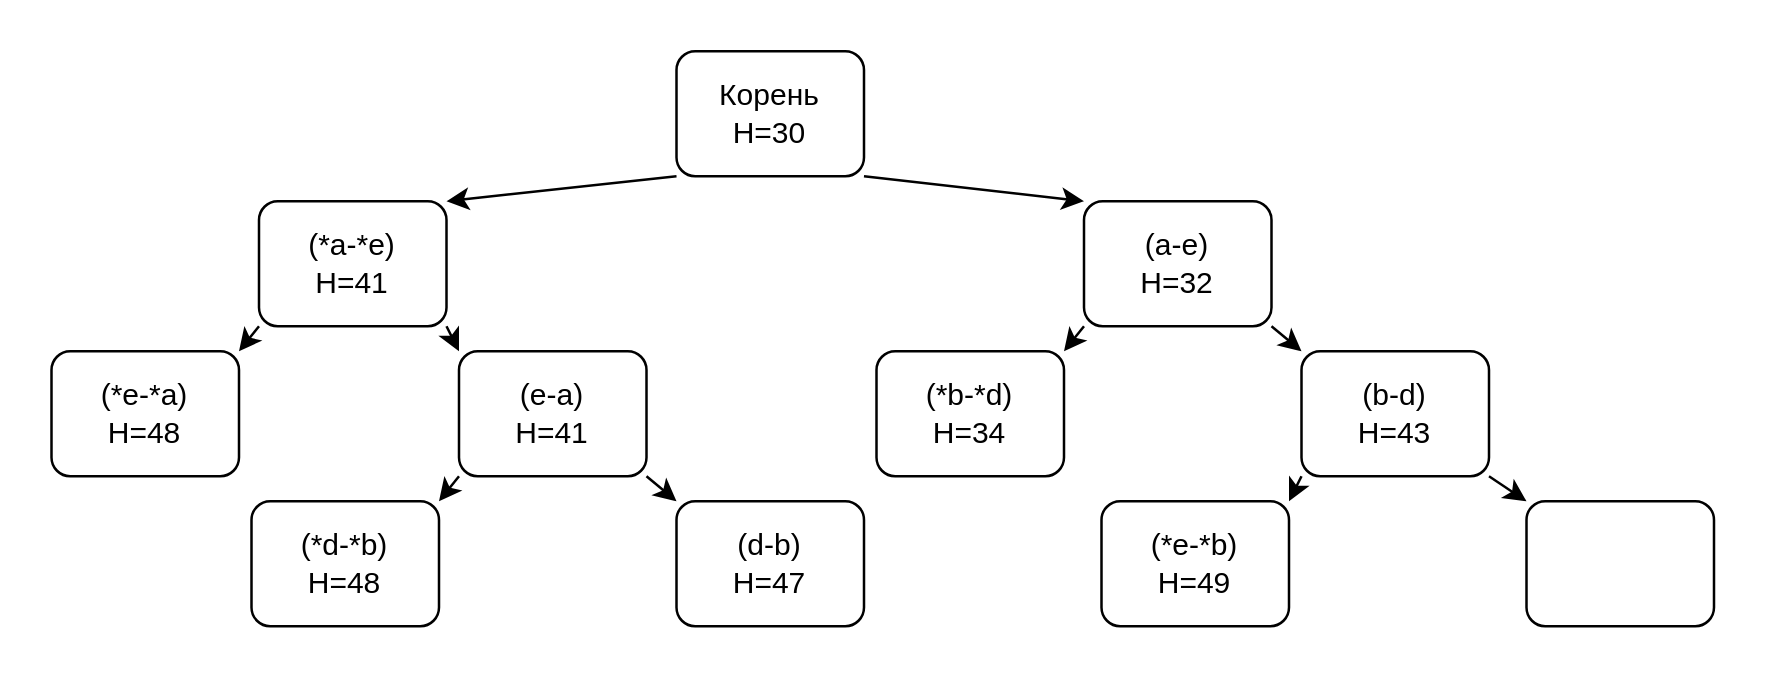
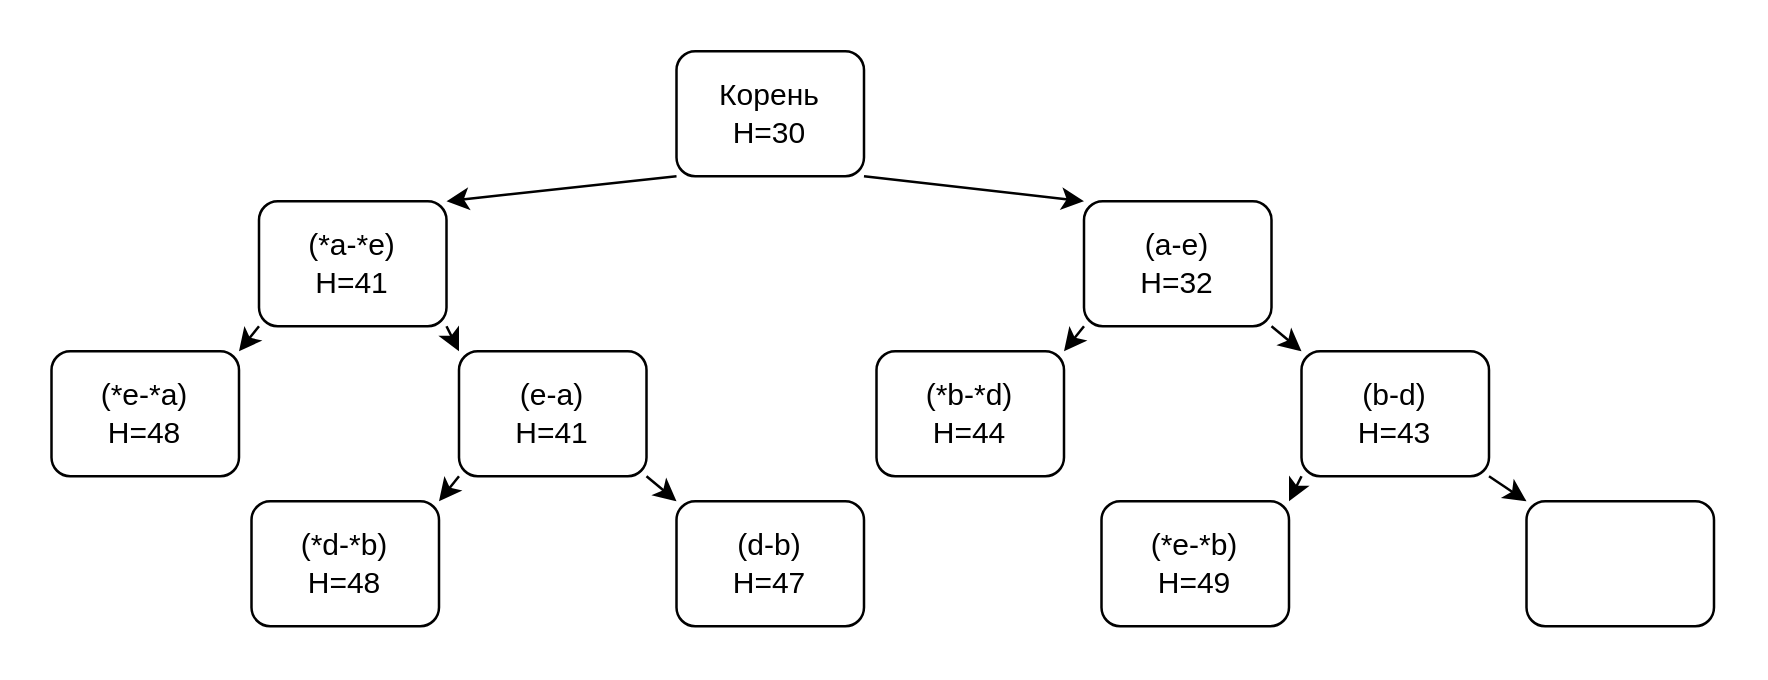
  <mxCell id="0" />
  <mxCell id="1" parent="0" />
  <mxCell id="2" value="" style="group" vertex="1" connectable="0" parent="1"><mxGeometry x="270" y="20" width="75" height="50" as="geometry" /></mxCell>
  <mxCell id="3" value="" style="rounded=1;whiteSpace=wrap;html=1;" vertex="1" parent="2"><mxGeometry width="75" height="50" as="geometry" /></mxCell>
  <mxCell id="4" value="&lt;div&gt;Корень&lt;/div&gt;&lt;div&gt;H=30&lt;br&gt;&lt;/div&gt;" style="text;html=1;strokeColor=none;fillColor=none;align=center;verticalAlign=middle;whiteSpace=wrap;rounded=0;" vertex="1" parent="2"><mxGeometry x="14.375" y="4.167" width="46.875" height="41.667" as="geometry" /></mxCell>
  <mxCell id="5" value="" style="group" vertex="1" connectable="0" parent="1"><mxGeometry x="433" y="80" width="75" height="50" as="geometry" /></mxCell>
  <mxCell id="6" value="" style="rounded=1;whiteSpace=wrap;html=1;" vertex="1" parent="5"><mxGeometry width="75" height="50" as="geometry" /></mxCell>
  <mxCell id="7" value="&lt;div&gt;(a-e)&lt;/div&gt;&lt;div&gt;H=32&lt;br&gt;&lt;/div&gt;" style="text;html=1;strokeColor=none;fillColor=none;align=center;verticalAlign=middle;whiteSpace=wrap;rounded=0;" vertex="1" parent="5"><mxGeometry x="14.375" y="4.167" width="46.875" height="41.667" as="geometry" /></mxCell>
  <mxCell id="8" value="" style="group" vertex="1" connectable="0" parent="1"><mxGeometry x="103" y="80" width="75" height="50" as="geometry" /></mxCell>
  <mxCell id="9" value="" style="rounded=1;whiteSpace=wrap;html=1;" vertex="1" parent="8"><mxGeometry width="75" height="50" as="geometry" /></mxCell>
  <mxCell id="10" value="&lt;div&gt;(*a-*e)&lt;/div&gt;&lt;div&gt;H=41&lt;br&gt;&lt;/div&gt;" style="text;html=1;strokeColor=none;fillColor=none;align=center;verticalAlign=middle;whiteSpace=wrap;rounded=0;" vertex="1" parent="8"><mxGeometry x="14.375" y="4.167" width="46.875" height="41.667" as="geometry" /></mxCell>
  <mxCell id="11" style="edgeStyle=none;rounded=0;orthogonalLoop=1;jettySize=auto;html=1;exitX=0;exitY=1;exitDx=0;exitDy=0;entryX=1;entryY=0;entryDx=0;entryDy=0;" edge="1" parent="1" source="3" target="9"><mxGeometry relative="1" as="geometry" /></mxCell>
  <mxCell id="12" style="edgeStyle=none;rounded=0;orthogonalLoop=1;jettySize=auto;html=1;exitX=1;exitY=1;exitDx=0;exitDy=0;entryX=0;entryY=0;entryDx=0;entryDy=0;" edge="1" parent="1" source="3" target="6"><mxGeometry relative="1" as="geometry" /></mxCell>
  <mxCell id="13" value="" style="group" vertex="1" connectable="0" parent="1"><mxGeometry x="520" y="140" width="75" height="50" as="geometry" /></mxCell>
  <mxCell id="14" value="" style="rounded=1;whiteSpace=wrap;html=1;" vertex="1" parent="13"><mxGeometry width="75" height="50" as="geometry" /></mxCell>
  <mxCell id="15" value="&lt;div&gt;(b-d)&lt;/div&gt;&lt;div&gt;H=43&lt;br&gt;&lt;/div&gt;" style="text;html=1;strokeColor=none;fillColor=none;align=center;verticalAlign=middle;whiteSpace=wrap;rounded=0;" vertex="1" parent="13"><mxGeometry x="14.375" y="4.167" width="46.875" height="41.667" as="geometry" /></mxCell>
  <mxCell id="16" value="" style="group" vertex="1" connectable="0" parent="1"><mxGeometry x="350" y="140" width="75" height="50" as="geometry" /></mxCell>
  <mxCell id="17" value="" style="rounded=1;whiteSpace=wrap;html=1;" vertex="1" parent="16"><mxGeometry width="75" height="50" as="geometry" /></mxCell>
- <mxCell id="18" value="&lt;div&gt;(*b-*d)&lt;/div&gt;&lt;div&gt;H=34&lt;br&gt;&lt;/div&gt;" style="text;html=1;strokeColor=none;fillColor=none;align=center;verticalAlign=middle;whiteSpace=wrap;rounded=0;" vertex="1" parent="16"><mxGeometry x="14.375" y="4.167" width="46.875" height="41.667" as="geometry" /></mxCell>
+ <mxCell id="18" value="&lt;div&gt;(*b-*d)&lt;/div&gt;&lt;div&gt;H=44&lt;br&gt;&lt;/div&gt;" style="text;html=1;strokeColor=none;fillColor=none;align=center;verticalAlign=middle;whiteSpace=wrap;rounded=0;" vertex="1" parent="16"><mxGeometry x="14.375" y="4.167" width="46.875" height="41.667" as="geometry" /></mxCell>
  <mxCell id="19" style="edgeStyle=none;rounded=0;orthogonalLoop=1;jettySize=auto;html=1;exitX=0;exitY=1;exitDx=0;exitDy=0;entryX=1;entryY=0;entryDx=0;entryDy=0;" edge="1" parent="1" source="6" target="17"><mxGeometry relative="1" as="geometry" /></mxCell>
  <mxCell id="20" style="edgeStyle=none;rounded=0;orthogonalLoop=1;jettySize=auto;html=1;exitX=1;exitY=1;exitDx=0;exitDy=0;entryX=0;entryY=0;entryDx=0;entryDy=0;" edge="1" parent="1" source="6" target="14"><mxGeometry relative="1" as="geometry" /></mxCell>
  <mxCell id="21" value="" style="group" vertex="1" connectable="0" parent="1"><mxGeometry x="183" y="140" width="75" height="50" as="geometry" /></mxCell>
  <mxCell id="22" value="" style="rounded=1;whiteSpace=wrap;html=1;" vertex="1" parent="21"><mxGeometry width="75" height="50" as="geometry" /></mxCell>
  <mxCell id="23" value="&lt;div&gt;(e-a)&lt;/div&gt;&lt;div&gt;H=41&lt;br&gt;&lt;/div&gt;" style="text;html=1;strokeColor=none;fillColor=none;align=center;verticalAlign=middle;whiteSpace=wrap;rounded=0;" vertex="1" parent="21"><mxGeometry x="14.375" y="4.167" width="46.875" height="41.667" as="geometry" /></mxCell>
  <mxCell id="24" value="" style="group" vertex="1" connectable="0" parent="1"><mxGeometry x="20" y="140" width="75" height="50" as="geometry" /></mxCell>
  <mxCell id="25" value="" style="rounded=1;whiteSpace=wrap;html=1;" vertex="1" parent="24"><mxGeometry width="75" height="50" as="geometry" /></mxCell>
  <mxCell id="26" value="&lt;div&gt;(*e-*a)&lt;/div&gt;&lt;div&gt;H=48&lt;br&gt;&lt;/div&gt;" style="text;html=1;strokeColor=none;fillColor=none;align=center;verticalAlign=middle;whiteSpace=wrap;rounded=0;" vertex="1" parent="24"><mxGeometry x="14.375" y="4.167" width="46.875" height="41.667" as="geometry" /></mxCell>
  <mxCell id="27" style="edgeStyle=none;rounded=0;orthogonalLoop=1;jettySize=auto;html=1;exitX=1;exitY=1;exitDx=0;exitDy=0;entryX=0;entryY=0;entryDx=0;entryDy=0;" edge="1" parent="1" source="9" target="22"><mxGeometry relative="1" as="geometry" /></mxCell>
  <mxCell id="28" style="edgeStyle=none;rounded=0;orthogonalLoop=1;jettySize=auto;html=1;exitX=0;exitY=1;exitDx=0;exitDy=0;entryX=1;entryY=0;entryDx=0;entryDy=0;" edge="1" parent="1" source="9" target="25"><mxGeometry relative="1" as="geometry" /></mxCell>
  <mxCell id="29" value="" style="group" vertex="1" connectable="0" parent="1"><mxGeometry x="270" y="200" width="75" height="50" as="geometry" /></mxCell>
  <mxCell id="30" value="" style="rounded=1;whiteSpace=wrap;html=1;" vertex="1" parent="29"><mxGeometry width="75" height="50" as="geometry" /></mxCell>
  <mxCell id="31" value="&lt;div&gt;(d-b)&lt;/div&gt;&lt;div&gt;H=47&lt;br&gt;&lt;/div&gt;" style="text;html=1;strokeColor=none;fillColor=none;align=center;verticalAlign=middle;whiteSpace=wrap;rounded=0;" vertex="1" parent="29"><mxGeometry x="14.375" y="4.167" width="46.875" height="41.667" as="geometry" /></mxCell>
  <mxCell id="32" value="" style="group" vertex="1" connectable="0" parent="1"><mxGeometry x="100" y="200" width="75" height="50" as="geometry" /></mxCell>
  <mxCell id="33" value="" style="rounded=1;whiteSpace=wrap;html=1;" vertex="1" parent="32"><mxGeometry width="75" height="50" as="geometry" /></mxCell>
  <mxCell id="34" value="&lt;div&gt;(*d-*b)&lt;/div&gt;&lt;div&gt;H=48&lt;br&gt;&lt;/div&gt;" style="text;html=1;strokeColor=none;fillColor=none;align=center;verticalAlign=middle;whiteSpace=wrap;rounded=0;" vertex="1" parent="32"><mxGeometry x="14.375" y="4.167" width="46.875" height="41.667" as="geometry" /></mxCell>
  <mxCell id="35" style="edgeStyle=none;rounded=0;orthogonalLoop=1;jettySize=auto;html=1;exitX=0;exitY=1;exitDx=0;exitDy=0;entryX=1;entryY=0;entryDx=0;entryDy=0;" edge="1" parent="1" source="22" target="33"><mxGeometry relative="1" as="geometry" /></mxCell>
  <mxCell id="36" style="edgeStyle=none;rounded=0;orthogonalLoop=1;jettySize=auto;html=1;exitX=1;exitY=1;exitDx=0;exitDy=0;entryX=0;entryY=0;entryDx=0;entryDy=0;" edge="1" parent="1" source="22" target="30"><mxGeometry relative="1" as="geometry" /></mxCell>
  <mxCell id="37" value="" style="group" vertex="1" connectable="0" parent="1"><mxGeometry x="610" y="200" width="75" height="50" as="geometry" /></mxCell>
  <mxCell id="38" value="" style="rounded=1;whiteSpace=wrap;html=1;" vertex="1" parent="37"><mxGeometry width="75" height="50" as="geometry" /></mxCell>
  <mxCell id="39" value="" style="group" vertex="1" connectable="0" parent="1"><mxGeometry x="440" y="200" width="75" height="50" as="geometry" /></mxCell>
  <mxCell id="40" value="" style="rounded=1;whiteSpace=wrap;html=1;" vertex="1" parent="39"><mxGeometry width="75" height="50" as="geometry" /></mxCell>
  <mxCell id="41" value="&lt;div&gt;(*e-*b)&lt;/div&gt;&lt;div&gt;H=49&lt;br&gt;&lt;/div&gt;" style="text;html=1;strokeColor=none;fillColor=none;align=center;verticalAlign=middle;whiteSpace=wrap;rounded=0;" vertex="1" parent="39"><mxGeometry x="14.375" y="4.167" width="46.875" height="41.667" as="geometry" /></mxCell>
  <mxCell id="42" style="edgeStyle=none;rounded=0;orthogonalLoop=1;jettySize=auto;html=1;exitX=0;exitY=1;exitDx=0;exitDy=0;entryX=1;entryY=0;entryDx=0;entryDy=0;" edge="1" parent="1" source="14" target="40"><mxGeometry relative="1" as="geometry" /></mxCell>
  <mxCell id="43" style="edgeStyle=none;rounded=0;orthogonalLoop=1;jettySize=auto;html=1;exitX=1;exitY=1;exitDx=0;exitDy=0;entryX=0;entryY=0;entryDx=0;entryDy=0;" edge="1" parent="1" source="14" target="38"><mxGeometry relative="1" as="geometry" /></mxCell>
